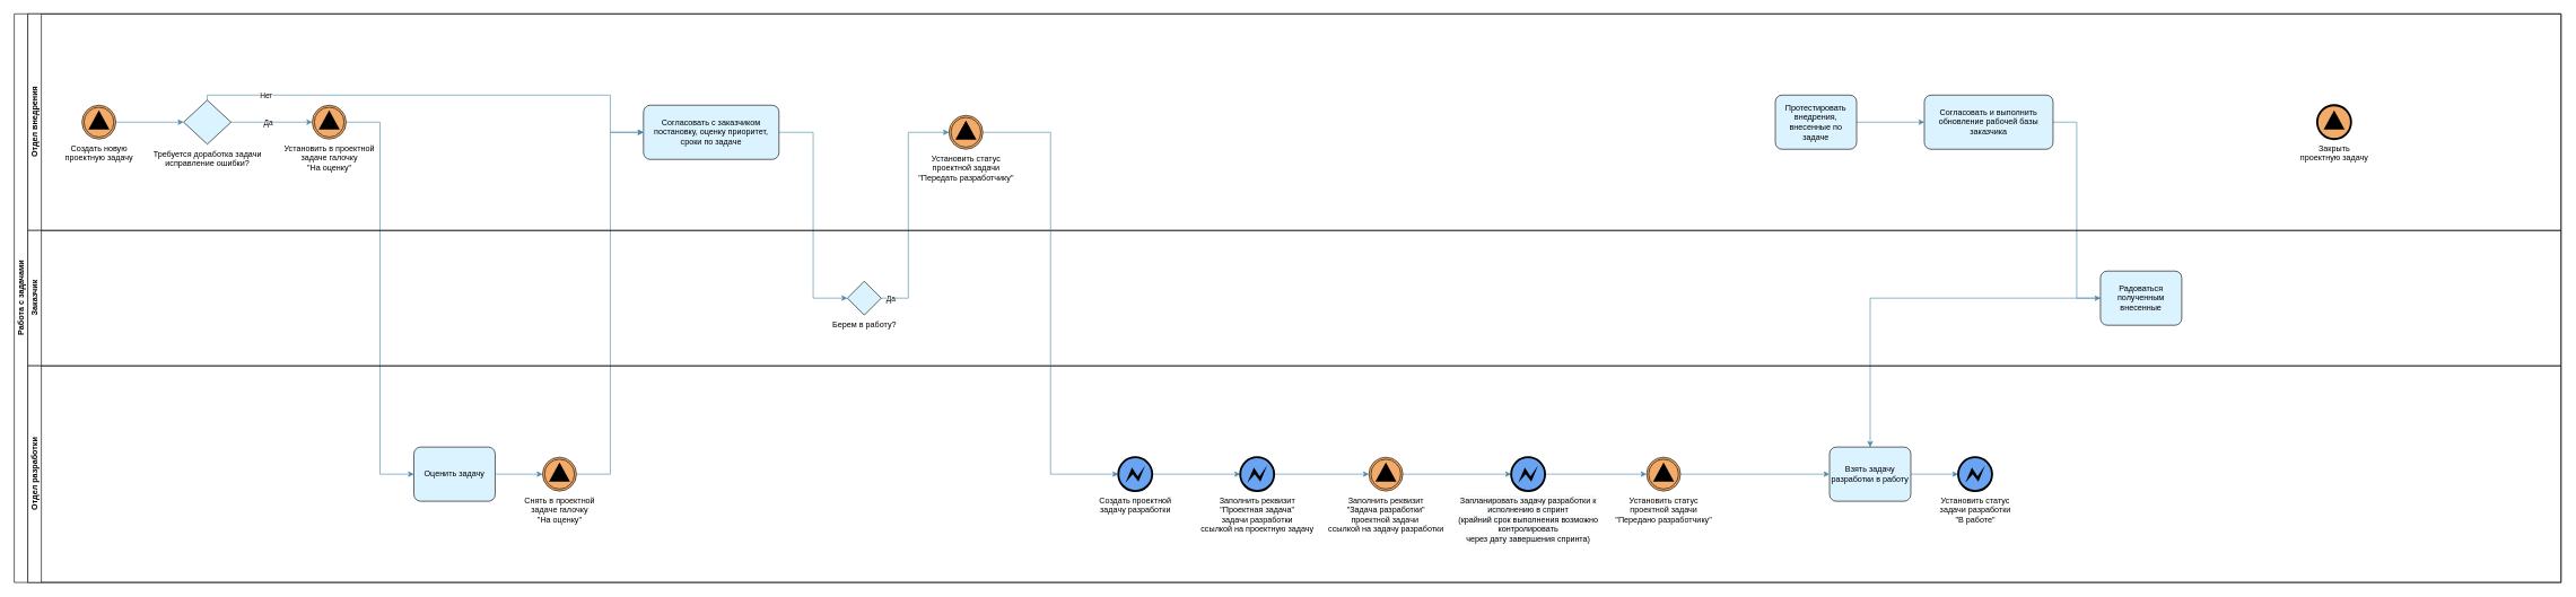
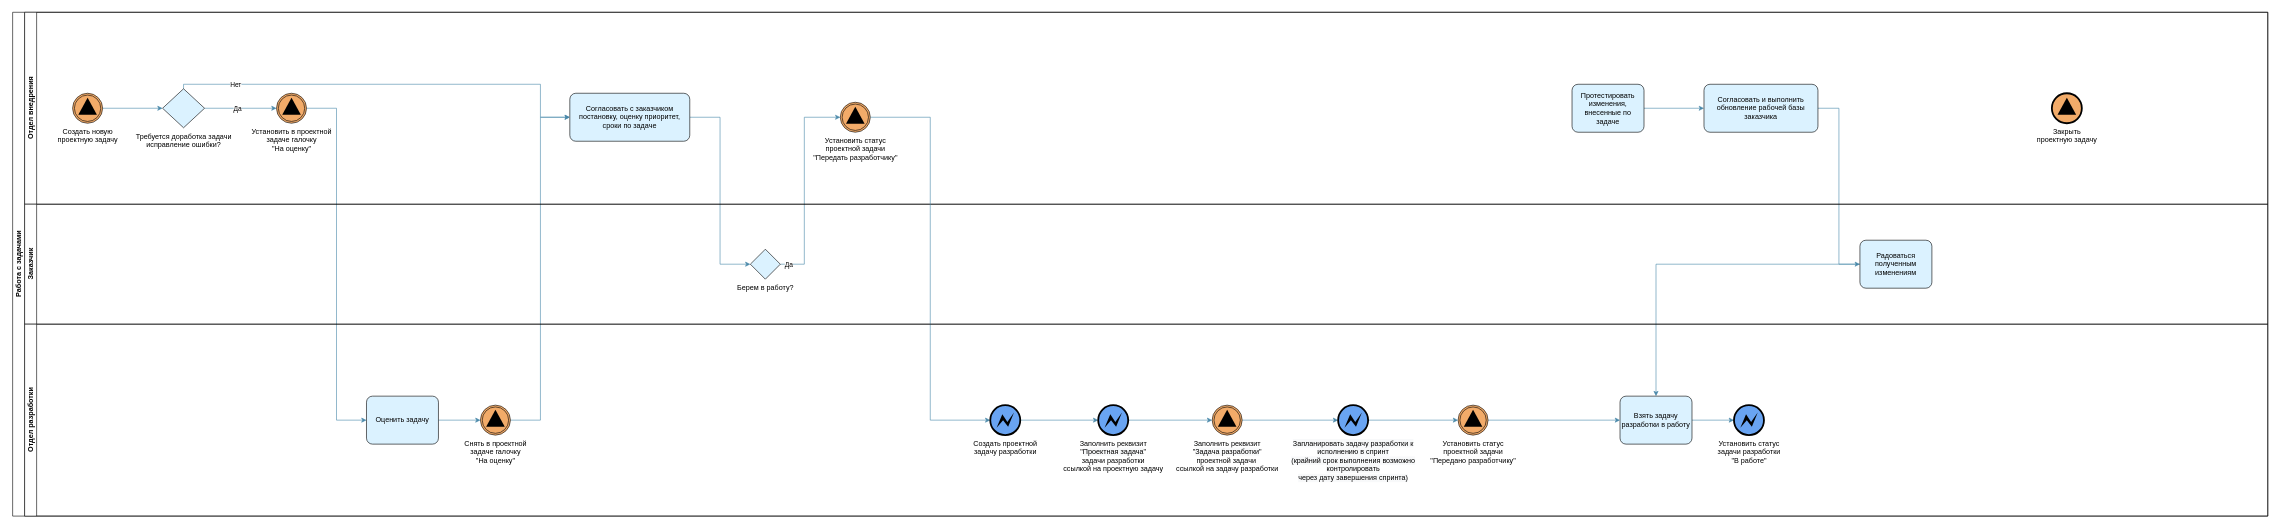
  <mxCell id="0" />
  <mxCell id="1" parent="0" />
  <mxCell id="2" value="Работа с задачами" style="swimlane;html=1;childLayout=stackLayout;resizeParent=1;resizeParentMax=0;horizontal=0;startSize=20;horizontalStack=0;" vertex="1" parent="1"><mxGeometry x="20" y="20" width="3760" height="840" as="geometry" /></mxCell>
  <mxCell id="3" style="edgeStyle=orthogonalEdgeStyle;rounded=0;orthogonalLoop=1;jettySize=auto;html=1;entryX=0;entryY=0.5;entryDx=0;entryDy=0;entryPerimeter=0;strokeColor=#4988a9;" edge="1" parent="2" source="34" target="11"><mxGeometry relative="1" as="geometry"><Array as="points"><mxPoint x="880" y="680" /><mxPoint x="880" y="175" /></Array></mxGeometry></mxCell>
  <mxCell id="4" style="edgeStyle=orthogonalEdgeStyle;rounded=0;orthogonalLoop=1;jettySize=auto;html=1;entryX=0;entryY=0.5;entryDx=0;entryDy=0;entryPerimeter=0;strokeColor=#4988a9;exitX=1;exitY=0.5;exitDx=0;exitDy=0;exitPerimeter=0;" edge="1" parent="2" source="11" target="27"><mxGeometry relative="1" as="geometry"><mxPoint x="1190" y="400" as="targetPoint" /></mxGeometry></mxCell>
  <mxCell id="5" style="edgeStyle=orthogonalEdgeStyle;rounded=0;orthogonalLoop=1;jettySize=auto;html=1;entryX=0;entryY=0.5;entryDx=0;entryDy=0;entryPerimeter=0;strokeColor=#4988a9;exitX=1;exitY=0.5;exitDx=0;exitDy=0;exitPerimeter=0;" edge="1" parent="2" source="27" target="22"><mxGeometry relative="1" as="geometry"><mxPoint x="1310" y="400.04" as="sourcePoint" /><Array as="points"><mxPoint x="1320" y="420" /><mxPoint x="1320" y="175" /></Array></mxGeometry></mxCell>
  <mxCell id="6" value="Да" style="edgeLabel;html=1;align=center;verticalAlign=middle;resizable=0;points=[];" vertex="1" connectable="0" parent="5"><mxGeometry x="-0.925" relative="1" as="geometry"><mxPoint as="offset" /></mxGeometry></mxCell>
  <mxCell id="7" style="edgeStyle=orthogonalEdgeStyle;rounded=0;orthogonalLoop=1;jettySize=auto;html=1;entryX=0;entryY=0.5;entryDx=0;entryDy=0;entryPerimeter=0;strokeColor=#4988a9;" edge="1" parent="2" source="14" target="26"><mxGeometry relative="1" as="geometry" /></mxCell>
  <mxCell id="8" style="edgeStyle=orthogonalEdgeStyle;rounded=0;orthogonalLoop=1;jettySize=auto;html=1;strokeColor=#4988a9;" edge="1" parent="2" source="26" target="33"><mxGeometry relative="1" as="geometry"><mxPoint x="3350" y="160" as="targetPoint" /></mxGeometry></mxCell>
  <mxCell id="9" style="edgeStyle=orthogonalEdgeStyle;rounded=0;orthogonalLoop=1;jettySize=auto;html=1;entryX=0;entryY=0.5;entryDx=0;entryDy=0;entryPerimeter=0;strokeColor=#4988a9;exitX=1;exitY=0.5;exitDx=0;exitDy=0;exitPerimeter=0;" edge="1" parent="2" source="21" target="31"><mxGeometry relative="1" as="geometry" /></mxCell>
  <mxCell id="10" value="Отдел внедрения" style="swimlane;html=1;startSize=20;horizontal=0;" vertex="1" parent="2"><mxGeometry x="20" width="3740" height="320" as="geometry" /></mxCell>
  <mxCell id="11" value="Согласовать с заказчиком постановку, оценку приоритет, сроки по задаче" style="points=[[0.25,0,0],[0.5,0,0],[0.75,0,0],[1,0.25,0],[1,0.5,0],[1,0.75,0],[0.75,1,0],[0.5,1,0],[0.25,1,0],[0,0.75,0],[0,0.5,0],[0,0.25,0]];shape=mxgraph.bpmn.task;whiteSpace=wrap;rectStyle=rounded;size=10;taskMarker=abstract;fillColor=#dbf2ff;" vertex="1" parent="10"><mxGeometry x="909" y="135" width="200" height="80" as="geometry" /></mxCell>
  <mxCell id="12" style="edgeStyle=orthogonalEdgeStyle;rounded=0;orthogonalLoop=1;jettySize=auto;html=1;entryX=0;entryY=0.5;entryDx=0;entryDy=0;entryPerimeter=0;strokeColor=#4988a9;" edge="1" parent="10" source="13" target="14"><mxGeometry relative="1" as="geometry" /></mxCell>
- <mxCell id="13" value="Протестировать внедрения, внесенные по задаче" style="points=[[0.25,0,0],[0.5,0,0],[0.75,0,0],[1,0.25,0],[1,0.5,0],[1,0.75,0],[0.75,1,0],[0.5,1,0],[0.25,1,0],[0,0.75,0],[0,0.5,0],[0,0.25,0]];shape=mxgraph.bpmn.task;whiteSpace=wrap;rectStyle=rounded;size=10;taskMarker=abstract;fillColor=#dbf2ff;" vertex="1" parent="10"><mxGeometry x="2580" y="120" width="120" height="80" as="geometry" /></mxCell>
+ <mxCell id="13" value="Протестировать изменения, внесенные по задаче" style="points=[[0.25,0,0],[0.5,0,0],[0.75,0,0],[1,0.25,0],[1,0.5,0],[1,0.75,0],[0.75,1,0],[0.5,1,0],[0.25,1,0],[0,0.75,0],[0,0.5,0],[0,0.25,0]];shape=mxgraph.bpmn.task;whiteSpace=wrap;rectStyle=rounded;size=10;taskMarker=abstract;fillColor=#dbf2ff;" vertex="1" parent="10"><mxGeometry x="2580" y="120" width="120" height="80" as="geometry" /></mxCell>
  <mxCell id="14" value="Согласовать и выполнить обновление рабочей базы заказчика" style="points=[[0.25,0,0],[0.5,0,0],[0.75,0,0],[1,0.25,0],[1,0.5,0],[1,0.75,0],[0.75,1,0],[0.5,1,0],[0.25,1,0],[0,0.75,0],[0,0.5,0],[0,0.25,0]];shape=mxgraph.bpmn.task;whiteSpace=wrap;rectStyle=rounded;size=10;taskMarker=abstract;fillColor=#dbf2ff;" vertex="1" parent="10"><mxGeometry x="2800" y="120" width="190" height="80" as="geometry" /></mxCell>
  <mxCell id="15" style="edgeStyle=orthogonalEdgeStyle;rounded=0;orthogonalLoop=1;jettySize=auto;html=1;entryX=0;entryY=0.5;entryDx=0;entryDy=0;entryPerimeter=0;strokeColor=#4988a9;exitX=0.5;exitY=0;exitDx=0;exitDy=0;exitPerimeter=0;" edge="1" parent="10" source="19" target="11"><mxGeometry relative="1" as="geometry"><mxPoint x="270" y="120" as="sourcePoint" /><Array as="points"><mxPoint x="265" y="120" /><mxPoint x="860" y="120" /><mxPoint x="860" y="175" /></Array></mxGeometry></mxCell>
  <mxCell id="16" value="Нет" style="edgeLabel;html=1;align=center;verticalAlign=middle;resizable=0;points=[];" vertex="1" connectable="0" parent="15"><mxGeometry x="-0.675" relative="1" as="geometry"><mxPoint x="-21" as="offset" /></mxGeometry></mxCell>
  <mxCell id="17" style="edgeStyle=orthogonalEdgeStyle;rounded=0;orthogonalLoop=1;jettySize=auto;html=1;strokeColor=#4988a9;" edge="1" parent="10" source="19" target="21"><mxGeometry relative="1" as="geometry" /></mxCell>
  <mxCell id="18" value="Да" style="edgeLabel;html=1;align=center;verticalAlign=middle;resizable=0;points=[];" vertex="1" connectable="0" parent="17"><mxGeometry x="-0.194" relative="1" as="geometry"><mxPoint x="6" as="offset" /></mxGeometry></mxCell>
  <mxCell id="19" value="Требуется доработка задачи &lt;br&gt;исправление ошибки?" style="points=[[0.25,0.25,0],[0.5,0,0],[0.75,0.25,0],[1,0.5,0],[0.75,0.75,0],[0.5,1,0],[0.25,0.75,0],[0,0.5,0]];shape=mxgraph.bpmn.gateway2;html=1;verticalLabelPosition=bottom;labelBackgroundColor=#ffffff;verticalAlign=top;align=center;perimeter=rhombusPerimeter;outlineConnect=0;outline=none;symbol=none;fillColor=#dbf2ff;" vertex="1" parent="10"><mxGeometry x="230" y="127.5" width="70" height="65" as="geometry" /></mxCell>
  <mxCell id="20" style="edgeStyle=orthogonalEdgeStyle;rounded=0;orthogonalLoop=1;jettySize=auto;html=1;entryX=0;entryY=0.5;entryDx=0;entryDy=0;entryPerimeter=0;strokeColor=#4988a9;exitX=1;exitY=0.5;exitDx=0;exitDy=0;exitPerimeter=0;" edge="1" parent="10" source="23" target="19"><mxGeometry relative="1" as="geometry"><mxPoint x="120" y="160" as="sourcePoint" /></mxGeometry></mxCell>
  <mxCell id="21" value="Установить в проектной &lt;br&gt;задаче галочку&lt;br&gt;&quot;На оценку&quot;" style="points=[[0.145,0.145,0],[0.5,0,0],[0.855,0.145,0],[1,0.5,0],[0.855,0.855,0],[0.5,1,0],[0.145,0.855,0],[0,0.5,0]];shape=mxgraph.bpmn.event;html=1;verticalLabelPosition=bottom;labelBackgroundColor=#ffffff;verticalAlign=top;align=center;perimeter=ellipsePerimeter;outlineConnect=0;aspect=fixed;outline=throwing;symbol=signal;fillColor=#f2ab69;gradientColor=none;strokeColor=default;strokeWidth=1;" vertex="1" parent="10"><mxGeometry x="420" y="135" width="50" height="50" as="geometry" /></mxCell>
  <mxCell id="22" value="Установить статус&lt;br&gt;проектной задачи&lt;br&gt;&quot;Передать разработчику&quot;" style="points=[[0.145,0.145,0],[0.5,0,0],[0.855,0.145,0],[1,0.5,0],[0.855,0.855,0],[0.5,1,0],[0.145,0.855,0],[0,0.5,0]];shape=mxgraph.bpmn.event;html=1;verticalLabelPosition=bottom;labelBackgroundColor=#ffffff;verticalAlign=top;align=center;perimeter=ellipsePerimeter;outlineConnect=0;aspect=fixed;outline=throwing;symbol=signal;fillColor=#f2ab69;gradientColor=none;strokeColor=default;strokeWidth=1;" vertex="1" parent="10"><mxGeometry x="1360" y="150" width="50" height="50" as="geometry" /></mxCell>
  <mxCell id="23" value="Создать новую&lt;br&gt;проектную задачу" style="points=[[0.145,0.145,0],[0.5,0,0],[0.855,0.145,0],[1,0.5,0],[0.855,0.855,0],[0.5,1,0],[0.145,0.855,0],[0,0.5,0]];shape=mxgraph.bpmn.event;html=1;verticalLabelPosition=bottom;labelBackgroundColor=#ffffff;verticalAlign=top;align=center;perimeter=ellipsePerimeter;outlineConnect=0;aspect=fixed;outline=throwing;symbol=signal;fillColor=#f2ab69;gradientColor=none;strokeColor=default;strokeWidth=1;" vertex="1" parent="10"><mxGeometry x="80" y="135" width="50" height="50" as="geometry" /></mxCell>
  <mxCell id="24" value="Закрыть &lt;br&gt;проектную задачу" style="points=[[0.145,0.145,0],[0.5,0,0],[0.855,0.145,0],[1,0.5,0],[0.855,0.855,0],[0.5,1,0],[0.145,0.855,0],[0,0.5,0]];shape=mxgraph.bpmn.event;html=1;verticalLabelPosition=bottom;labelBackgroundColor=#ffffff;verticalAlign=top;align=center;perimeter=ellipsePerimeter;outlineConnect=0;aspect=fixed;outline=end;symbol=signal;strokeColor=default;strokeWidth=1;fillColor=#f2ab69;gradientColor=none;" vertex="1" parent="10"><mxGeometry x="3380" y="135" width="50" height="50" as="geometry" /></mxCell>
  <mxCell id="25" value="Заказчик" style="swimlane;html=1;startSize=20;horizontal=0;" vertex="1" parent="2"><mxGeometry x="20" y="320" width="3740" height="200" as="geometry" /></mxCell>
- <mxCell id="26" value="Радоваться полученным внесенные" style="points=[[0.25,0,0],[0.5,0,0],[0.75,0,0],[1,0.25,0],[1,0.5,0],[1,0.75,0],[0.75,1,0],[0.5,1,0],[0.25,1,0],[0,0.75,0],[0,0.5,0],[0,0.25,0]];shape=mxgraph.bpmn.task;whiteSpace=wrap;rectStyle=rounded;size=10;taskMarker=abstract;fillColor=#dbf2ff;" vertex="1" parent="25"><mxGeometry x="3060" y="60" width="120" height="80" as="geometry" /></mxCell>
+ <mxCell id="26" value="Радоваться полученным изменениям" style="points=[[0.25,0,0],[0.5,0,0],[0.75,0,0],[1,0.25,0],[1,0.5,0],[1,0.75,0],[0.75,1,0],[0.5,1,0],[0.25,1,0],[0,0.75,0],[0,0.5,0],[0,0.25,0]];shape=mxgraph.bpmn.task;whiteSpace=wrap;rectStyle=rounded;size=10;taskMarker=abstract;fillColor=#dbf2ff;" vertex="1" parent="25"><mxGeometry x="3060" y="60" width="120" height="80" as="geometry" /></mxCell>
  <mxCell id="27" value="Берем в работу?" style="points=[[0.25,0.25,0],[0.5,0,0],[0.75,0.25,0],[1,0.5,0],[0.75,0.75,0],[0.5,1,0],[0.25,0.75,0],[0,0.5,0]];shape=mxgraph.bpmn.gateway2;html=1;verticalLabelPosition=bottom;labelBackgroundColor=#ffffff;verticalAlign=top;align=center;perimeter=rhombusPerimeter;outlineConnect=0;outline=none;symbol=none;fillColor=#dbf2ff;" vertex="1" parent="25"><mxGeometry x="1210" y="75" width="50" height="50" as="geometry" /></mxCell>
  <mxCell id="28" style="edgeStyle=orthogonalEdgeStyle;rounded=0;orthogonalLoop=1;jettySize=auto;html=1;entryX=0;entryY=0.5;entryDx=0;entryDy=0;entryPerimeter=0;strokeColor=#4988a9;" edge="1" parent="2" source="22" target="39"><mxGeometry relative="1" as="geometry" /></mxCell>
  <mxCell id="29" value="Отдел разработки" style="swimlane;html=1;startSize=20;horizontal=0;" vertex="1" parent="2"><mxGeometry x="20" y="520" width="3740" height="320" as="geometry" /></mxCell>
  <mxCell id="30" style="edgeStyle=orthogonalEdgeStyle;rounded=0;orthogonalLoop=1;jettySize=auto;html=1;strokeColor=#4988a9;" edge="1" parent="29" source="31" target="34"><mxGeometry relative="1" as="geometry" /></mxCell>
  <mxCell id="31" value="Оценить задачу" style="points=[[0.25,0,0],[0.5,0,0],[0.75,0,0],[1,0.25,0],[1,0.5,0],[1,0.75,0],[0.75,1,0],[0.5,1,0],[0.25,1,0],[0,0.75,0],[0,0.5,0],[0,0.25,0]];shape=mxgraph.bpmn.task;whiteSpace=wrap;rectStyle=rounded;size=10;taskMarker=abstract;fillColor=#dbf2ff;" vertex="1" parent="29"><mxGeometry x="570" y="120" width="120" height="80" as="geometry" /></mxCell>
  <mxCell id="32" style="edgeStyle=orthogonalEdgeStyle;rounded=0;orthogonalLoop=1;jettySize=auto;html=1;entryX=0;entryY=0.5;entryDx=0;entryDy=0;entryPerimeter=0;strokeColor=#4988a9;" edge="1" parent="29" source="33" target="36"><mxGeometry relative="1" as="geometry" /></mxCell>
  <mxCell id="33" value="Взять задачу разработки в работу" style="points=[[0.25,0,0],[0.5,0,0],[0.75,0,0],[1,0.25,0],[1,0.5,0],[1,0.75,0],[0.75,1,0],[0.5,1,0],[0.25,1,0],[0,0.75,0],[0,0.5,0],[0,0.25,0]];shape=mxgraph.bpmn.task;whiteSpace=wrap;rectStyle=rounded;size=10;taskMarker=abstract;fillColor=#dbf2ff;" vertex="1" parent="29"><mxGeometry x="2660" y="120" width="120" height="80" as="geometry" /></mxCell>
  <mxCell id="34" value="Снять в проектной&lt;br&gt;задаче галочку&lt;br&gt;&quot;На оценку&quot;" style="points=[[0.145,0.145,0],[0.5,0,0],[0.855,0.145,0],[1,0.5,0],[0.855,0.855,0],[0.5,1,0],[0.145,0.855,0],[0,0.5,0]];shape=mxgraph.bpmn.event;html=1;verticalLabelPosition=bottom;labelBackgroundColor=#ffffff;verticalAlign=top;align=center;perimeter=ellipsePerimeter;outlineConnect=0;aspect=fixed;outline=throwing;symbol=signal;fillColor=#f2ab69;gradientColor=none;strokeColor=default;strokeWidth=1;" vertex="1" parent="29"><mxGeometry x="760" y="135" width="50" height="50" as="geometry" /></mxCell>
  <mxCell id="35" style="edgeStyle=orthogonalEdgeStyle;rounded=0;orthogonalLoop=1;jettySize=auto;html=1;entryX=0;entryY=0.5;entryDx=0;entryDy=0;entryPerimeter=0;strokeColor=#4988a9;exitX=1;exitY=0.5;exitDx=0;exitDy=0;exitPerimeter=0;" edge="1" parent="29" source="37" target="33"><mxGeometry relative="1" as="geometry"><mxPoint x="2580" y="160" as="sourcePoint" /></mxGeometry></mxCell>
  <mxCell id="36" value="Установить статус&lt;br&gt;задачи разработки&lt;br&gt;&quot;В работе&quot;" style="points=[[0.145,0.145,0],[0.5,0,0],[0.855,0.145,0],[1,0.5,0],[0.855,0.855,0],[0.5,1,0],[0.145,0.855,0],[0,0.5,0]];shape=mxgraph.bpmn.event;html=1;verticalLabelPosition=bottom;labelBackgroundColor=#ffffff;verticalAlign=top;align=center;perimeter=ellipsePerimeter;outlineConnect=0;aspect=fixed;outline=end;symbol=error;fillColor=#69A4F2;strokeColor=default;gradientColor=none;" vertex="1" parent="29"><mxGeometry x="2850" y="135" width="50" height="50" as="geometry" /></mxCell>
  <mxCell id="37" value="Установить статус&lt;br&gt;проектной задачи&lt;br&gt;&quot;Передано разработчику&quot;" style="points=[[0.145,0.145,0],[0.5,0,0],[0.855,0.145,0],[1,0.5,0],[0.855,0.855,0],[0.5,1,0],[0.145,0.855,0],[0,0.5,0]];shape=mxgraph.bpmn.event;html=1;verticalLabelPosition=bottom;labelBackgroundColor=#ffffff;verticalAlign=top;align=center;perimeter=ellipsePerimeter;outlineConnect=0;aspect=fixed;outline=throwing;symbol=signal;fillColor=#f2ab69;gradientColor=none;strokeColor=default;strokeWidth=1;" vertex="1" parent="29"><mxGeometry x="2390" y="135" width="50" height="50" as="geometry" /></mxCell>
  <mxCell id="38" style="edgeStyle=orthogonalEdgeStyle;rounded=0;orthogonalLoop=1;jettySize=auto;html=1;entryX=0;entryY=0.5;entryDx=0;entryDy=0;entryPerimeter=0;strokeColor=#4988a9;" edge="1" parent="29" source="39" target="41"><mxGeometry relative="1" as="geometry" /></mxCell>
  <mxCell id="39" value="Создать проектной&lt;br&gt;задачу разработки" style="points=[[0.145,0.145,0],[0.5,0,0],[0.855,0.145,0],[1,0.5,0],[0.855,0.855,0],[0.5,1,0],[0.145,0.855,0],[0,0.5,0]];shape=mxgraph.bpmn.event;html=1;verticalLabelPosition=bottom;labelBackgroundColor=#ffffff;verticalAlign=top;align=center;perimeter=ellipsePerimeter;outlineConnect=0;aspect=fixed;outline=end;symbol=error;fillColor=#69A4F2;strokeColor=default;gradientColor=none;" vertex="1" parent="29"><mxGeometry x="1610" y="135" width="50" height="50" as="geometry" /></mxCell>
  <mxCell id="40" style="edgeStyle=orthogonalEdgeStyle;rounded=0;orthogonalLoop=1;jettySize=auto;html=1;entryX=0;entryY=0.5;entryDx=0;entryDy=0;entryPerimeter=0;strokeColor=#4988a9;" edge="1" parent="29" source="41" target="43"><mxGeometry relative="1" as="geometry" /></mxCell>
  <mxCell id="41" value="Заполнить реквизит&lt;br&gt;&quot;&lt;span style=&quot;background-color: rgb(248, 249, 250);&quot;&gt;Проектная задача&lt;/span&gt;&quot; &lt;br&gt;задачи разработки&lt;br&gt;ссылкой на проектную задачу" style="points=[[0.145,0.145,0],[0.5,0,0],[0.855,0.145,0],[1,0.5,0],[0.855,0.855,0],[0.5,1,0],[0.145,0.855,0],[0,0.5,0]];shape=mxgraph.bpmn.event;html=1;verticalLabelPosition=bottom;labelBackgroundColor=#ffffff;verticalAlign=top;align=center;perimeter=ellipsePerimeter;outlineConnect=0;aspect=fixed;outline=end;symbol=error;fillColor=#69A4F2;strokeColor=default;gradientColor=none;" vertex="1" parent="29"><mxGeometry x="1790" y="135" width="50" height="50" as="geometry" /></mxCell>
  <mxCell id="42" style="edgeStyle=orthogonalEdgeStyle;rounded=0;orthogonalLoop=1;jettySize=auto;html=1;entryX=0;entryY=0.5;entryDx=0;entryDy=0;entryPerimeter=0;strokeColor=#4988a9;" edge="1" parent="29" source="43" target="45"><mxGeometry relative="1" as="geometry" /></mxCell>
  <mxCell id="43" value="Заполнить реквизит&lt;br&gt;&quot;&lt;span style=&quot;background-color: rgb(248, 249, 250);&quot;&gt;Задача разработки&lt;/span&gt;&quot;&lt;br&gt;проектной задачи&amp;nbsp;&lt;br&gt;ссылкой на задачу разработки" style="points=[[0.145,0.145,0],[0.5,0,0],[0.855,0.145,0],[1,0.5,0],[0.855,0.855,0],[0.5,1,0],[0.145,0.855,0],[0,0.5,0]];shape=mxgraph.bpmn.event;html=1;verticalLabelPosition=bottom;labelBackgroundColor=#ffffff;verticalAlign=top;align=center;perimeter=ellipsePerimeter;outlineConnect=0;aspect=fixed;outline=throwing;symbol=signal;fillColor=#f2ab69;gradientColor=none;strokeColor=default;strokeWidth=1;" vertex="1" parent="29"><mxGeometry x="1980" y="135" width="50" height="50" as="geometry" /></mxCell>
  <mxCell id="44" style="edgeStyle=orthogonalEdgeStyle;rounded=0;orthogonalLoop=1;jettySize=auto;html=1;entryX=0;entryY=0.5;entryDx=0;entryDy=0;entryPerimeter=0;strokeColor=#4988a9;" edge="1" parent="29" source="45" target="37"><mxGeometry relative="1" as="geometry" /></mxCell>
  <mxCell id="45" value="&lt;span style=&quot;background-color: rgb(248, 249, 250);&quot;&gt;Запланировать задачу разработки к &lt;br&gt;исполнению в спринт &lt;br&gt;(крайний срок выполнения возможно &lt;br&gt;контролировать &lt;br&gt;через дату завершения спринта)&lt;/span&gt;" style="points=[[0.145,0.145,0],[0.5,0,0],[0.855,0.145,0],[1,0.5,0],[0.855,0.855,0],[0.5,1,0],[0.145,0.855,0],[0,0.5,0]];shape=mxgraph.bpmn.event;html=1;verticalLabelPosition=bottom;labelBackgroundColor=#ffffff;verticalAlign=top;align=center;perimeter=ellipsePerimeter;outlineConnect=0;aspect=fixed;outline=end;symbol=error;fillColor=#69A4F2;strokeColor=default;gradientColor=none;" vertex="1" parent="29"><mxGeometry x="2190" y="135" width="50" height="50" as="geometry" /></mxCell>
